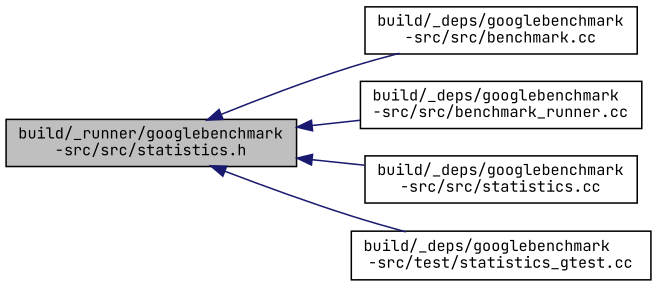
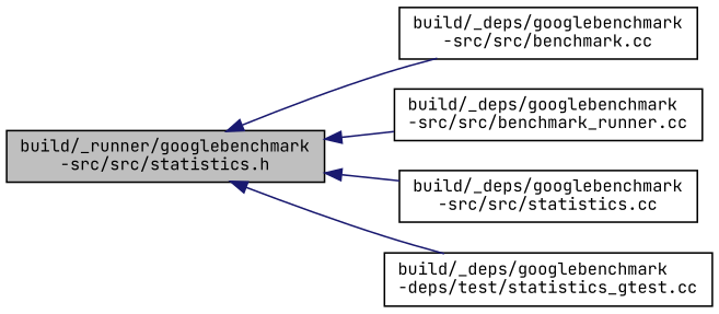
  digraph {
    fontname="JetBrains Mono"
    rankdir=LR
    node [color=black fillcolor=white fontname="JetBrains Mono" fontsize=10 shape=record style=filled]
    edge [color=midnightblue dir=back fontname="JetBrains Mono" fontsize=10 labelfontname=Helvetica labelfontsize=10 style=solid]
    n1 [fillcolor=grey75 fontcolor=black height=0.2 label="build/_runner/googlebenchmark\l-src/src/statistics.h" width=0.4]
    n2 [height=0.2 label="build/_deps/googlebenchmark\l-src/src/benchmark.cc" width=0.4]
    n3 [height=0.2 label="build/_deps/googlebenchmark\l-src/src/benchmark_runner.cc" width=0.4]
    n4 [height=0.2 label="build/_deps/googlebenchmark\l-src/src/statistics.cc" width=0.4]
-   n5 [height=0.2 label="build/_deps/googlebenchmark\l-src/test/statistics_gtest.cc" width=0.4]
+   n5 [height=0.2 label="build/_deps/googlebenchmark\l-deps/test/statistics_gtest.cc" width=0.4]
    n1 -> n2
    n1 -> n3
    n1 -> n4
    n1 -> n5
  }
